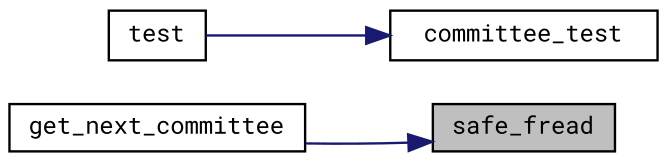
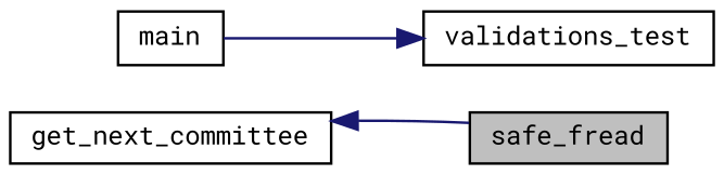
  digraph {
    fontname="Roboto Mono"
    rankdir=RL
    node [color=black fillcolor=white fontname="Roboto Mono" fontsize=10 shape=record style=filled]
    edge [color=midnightblue dir=back fontname="Roboto Mono" fontsize=10 labelfontname=Helvetica labelfontsize=10 style=solid]
    n1 [fillcolor=grey75 fontcolor=black height=0.2 label=safe_fread width=0.4]
    n2 [height=0.2 label=get_next_committee width=0.4]
-   n3 [height=0.2 label=committee_test width=0.4]
-   n4 [height=0.2 label=test width=0.4]
-   n1 -> n2
+   n3 [height=0.2 label=validations_test width=0.4]
+   n4 [height=0.2 label=main width=0.4]
+   n2 -> n1
    n3 -> n4
  }
